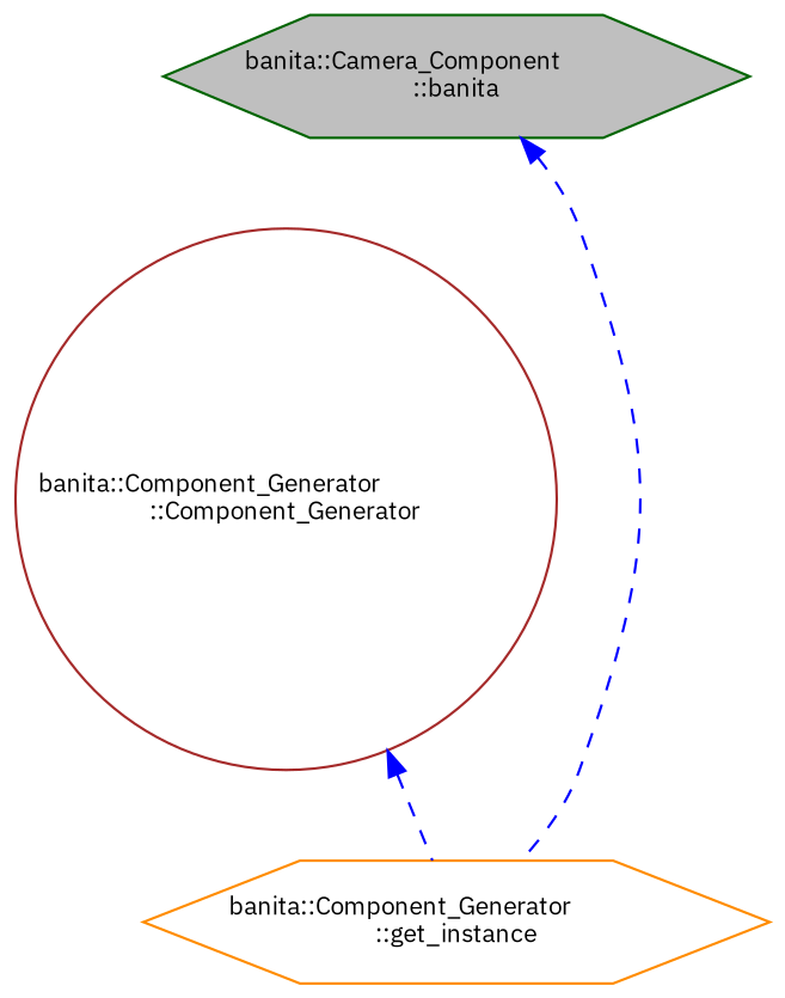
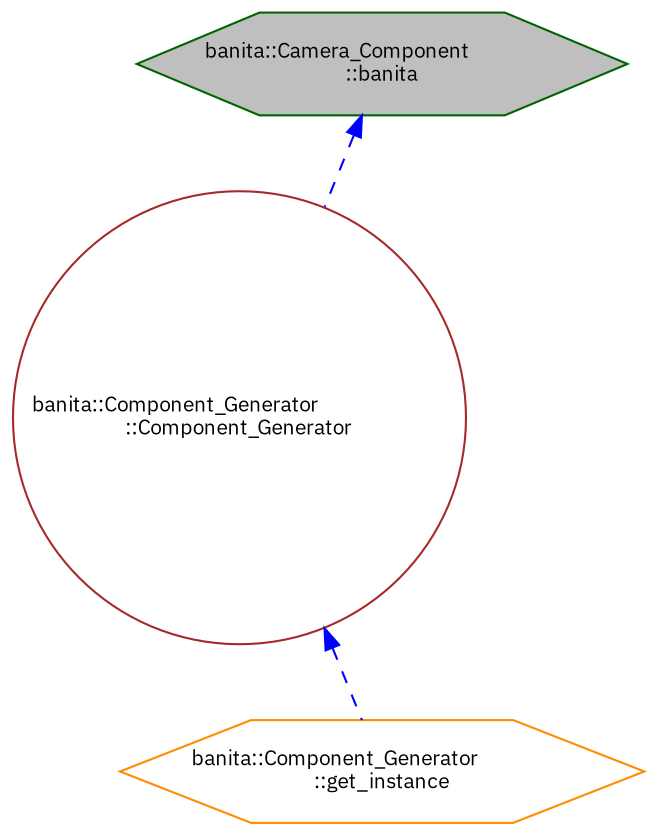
  digraph {
    fontname="IBM Plex Sans"
    rankdir=TB
    node [fillcolor=white fontname="IBM Plex Sans" fontsize=10 shape=hexagon style=filled]
    edge [color=blue dir=back fontname="IBM Plex Sans" fontsize=10 labelfontname=Helvetica labelfontsize=10 style=dashed]
    n1 [color=darkgreen fillcolor=grey75 fontcolor=black height=0.2 label="banita::Camera_Component\l::banita" width=0.4]
    n2 [color=brown height=0.2 label="banita::Component_Generator\l::Component_Generator" shape=circle width=0.4]
    n3 [color=darkorange height=0.2 label="banita::Component_Generator\l::get_instance" width=0.4]
-   n1 -> n3
+   n1 -> n2
    n2 -> n3
  }
